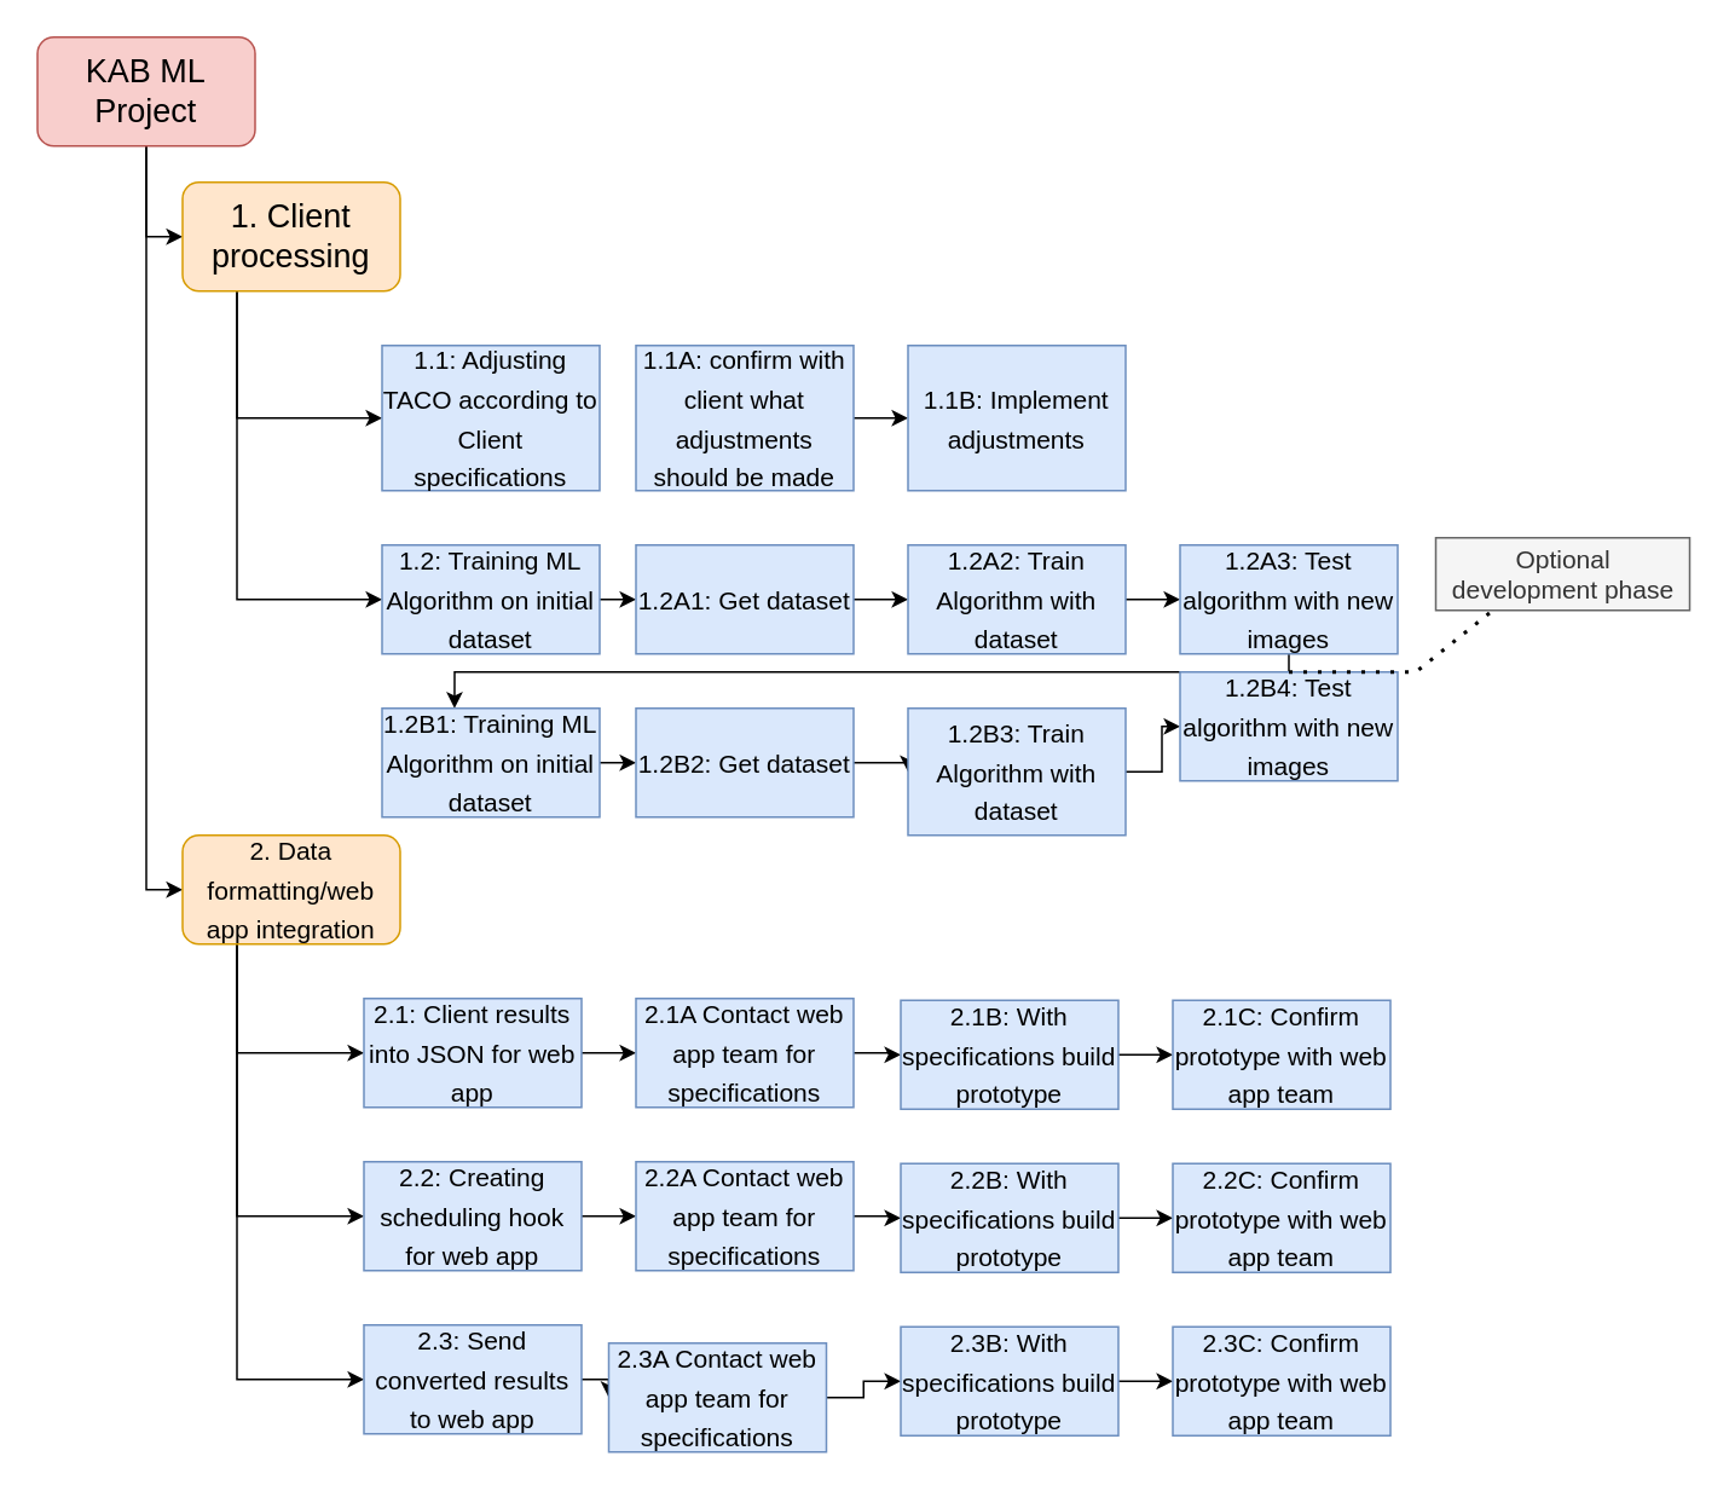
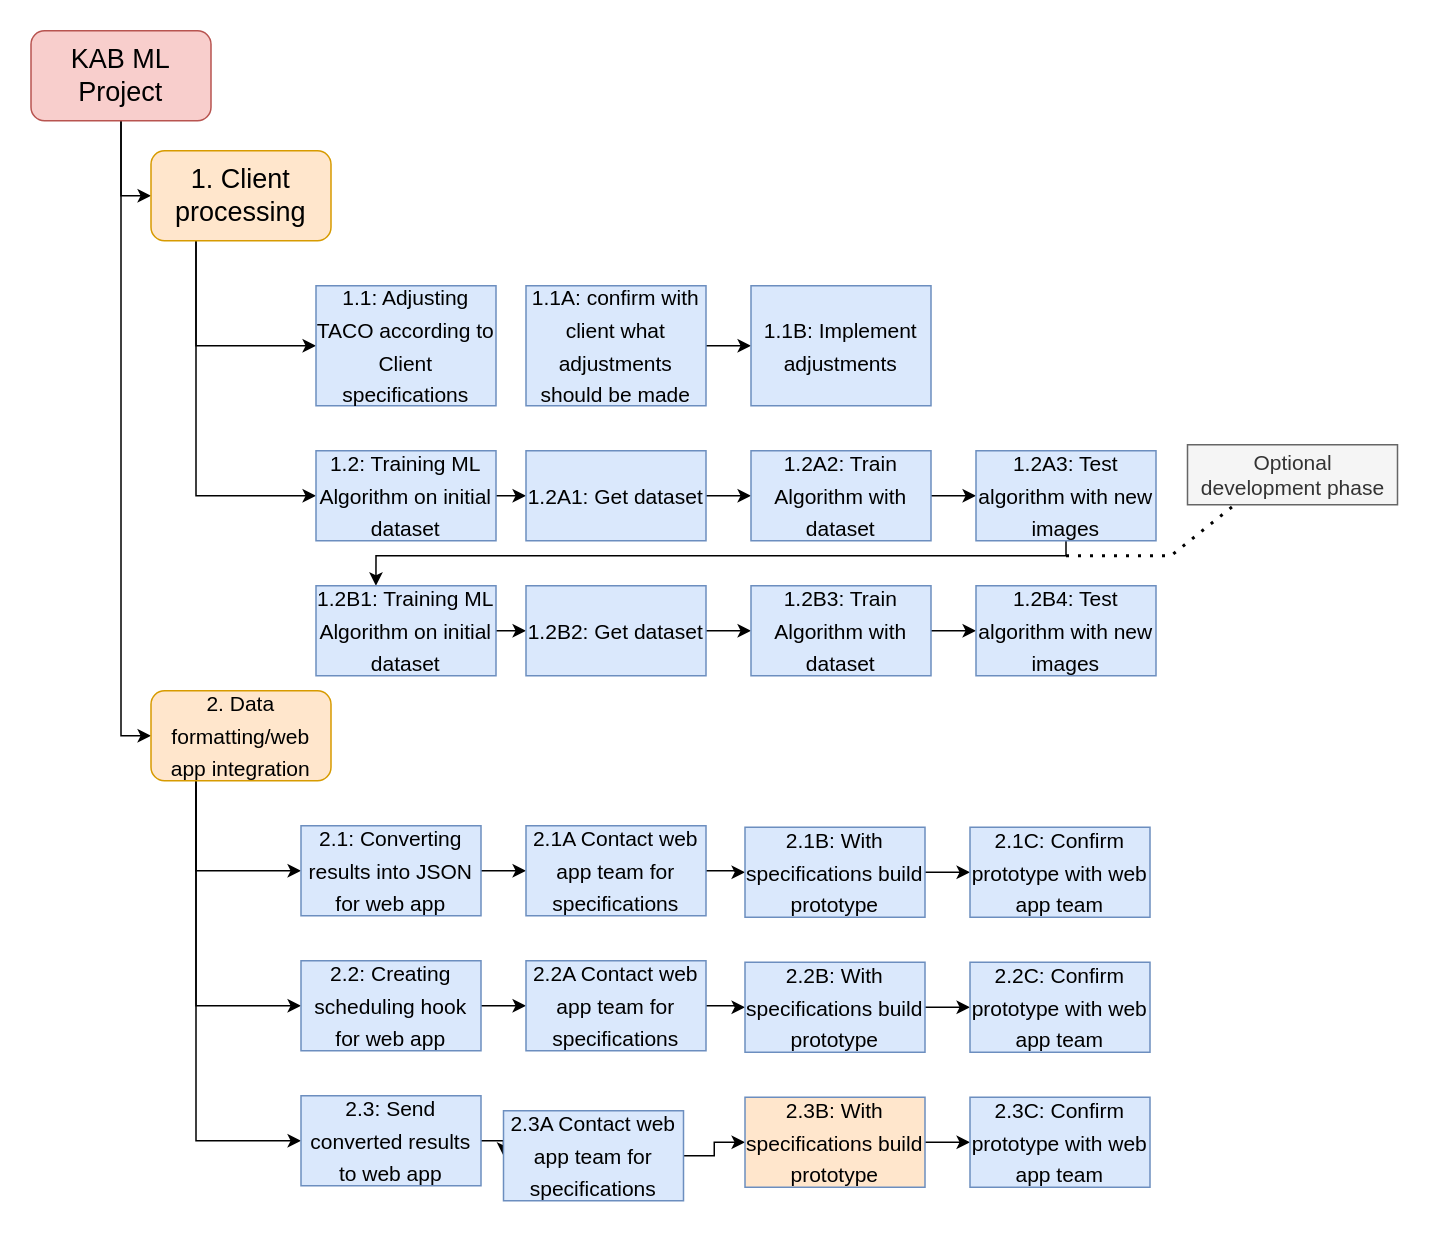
  <mxCell id="0" />
  <mxCell id="1" parent="0" />
  <mxCell id="2" style="edgeStyle=orthogonalEdgeStyle;rounded=0;orthogonalLoop=1;jettySize=auto;html=1;exitX=0.5;exitY=1;exitDx=0;exitDy=0;entryX=0;entryY=0.5;entryDx=0;entryDy=0;fontSize=14;" edge="1" parent="1" source="4" target="7"><mxGeometry relative="1" as="geometry" /></mxCell>
  <mxCell id="3" style="edgeStyle=orthogonalEdgeStyle;rounded=0;orthogonalLoop=1;jettySize=auto;html=1;exitX=0.5;exitY=1;exitDx=0;exitDy=0;entryX=0;entryY=0.5;entryDx=0;entryDy=0;fontSize=14;" edge="1" parent="1" source="4" target="11"><mxGeometry relative="1" as="geometry" /></mxCell>
  <mxCell id="4" value="KAB ML Project" style="rounded=1;whiteSpace=wrap;html=1;labelBackgroundColor=none;fontSize=18;fillColor=#f8cecc;strokeColor=#b85450;" parent="1" vertex="1"><mxGeometry x="20" y="20" width="120" height="60" as="geometry" /></mxCell>
  <mxCell id="5" style="edgeStyle=orthogonalEdgeStyle;rounded=0;orthogonalLoop=1;jettySize=auto;html=1;exitX=0.25;exitY=1;exitDx=0;exitDy=0;entryX=0;entryY=0.5;entryDx=0;entryDy=0;fontSize=14;" edge="1" parent="1" source="7" target="15"><mxGeometry relative="1" as="geometry" /></mxCell>
  <mxCell id="6" style="edgeStyle=orthogonalEdgeStyle;rounded=0;orthogonalLoop=1;jettySize=auto;html=1;exitX=0.25;exitY=1;exitDx=0;exitDy=0;entryX=0;entryY=0.5;entryDx=0;entryDy=0;fontSize=14;" edge="1" parent="1" source="7" target="18"><mxGeometry relative="1" as="geometry" /></mxCell>
  <mxCell id="7" value="1. Client processing" style="rounded=1;whiteSpace=wrap;html=1;labelBackgroundColor=none;fontSize=18;fillColor=#ffe6cc;strokeColor=#d79b00;" parent="1" vertex="1"><mxGeometry x="100" y="100" width="120" height="60" as="geometry" /></mxCell>
  <mxCell id="8" style="edgeStyle=orthogonalEdgeStyle;rounded=0;orthogonalLoop=1;jettySize=auto;html=1;exitX=0.25;exitY=1;exitDx=0;exitDy=0;entryX=0;entryY=0.5;entryDx=0;entryDy=0;fontSize=14;" edge="1" parent="1" source="11" target="13"><mxGeometry relative="1" as="geometry" /></mxCell>
  <mxCell id="9" style="edgeStyle=orthogonalEdgeStyle;rounded=0;orthogonalLoop=1;jettySize=auto;html=1;exitX=0.25;exitY=1;exitDx=0;exitDy=0;entryX=0;entryY=0.5;entryDx=0;entryDy=0;fontSize=14;" edge="1" parent="1" source="11" target="17"><mxGeometry relative="1" as="geometry" /></mxCell>
  <mxCell id="10" style="edgeStyle=orthogonalEdgeStyle;rounded=0;orthogonalLoop=1;jettySize=auto;html=1;exitX=0.25;exitY=1;exitDx=0;exitDy=0;entryX=0;entryY=0.5;entryDx=0;entryDy=0;fontSize=14;" edge="1" parent="1" source="11" target="38"><mxGeometry relative="1" as="geometry" /></mxCell>
  <mxCell id="11" value="&lt;font style=&quot;font-size: 14px&quot;&gt;2. Data formatting/web app integration&lt;/font&gt;" style="rounded=1;whiteSpace=wrap;html=1;labelBackgroundColor=none;fontSize=18;fillColor=#ffe6cc;strokeColor=#d79b00;" parent="1" vertex="1"><mxGeometry x="100" y="460" width="120" height="60" as="geometry" /></mxCell>
  <mxCell id="12" style="edgeStyle=orthogonalEdgeStyle;rounded=0;orthogonalLoop=1;jettySize=auto;html=1;exitX=1;exitY=0.5;exitDx=0;exitDy=0;entryX=0;entryY=0.5;entryDx=0;entryDy=0;fontSize=14;" edge="1" parent="1" source="13" target="45"><mxGeometry relative="1" as="geometry" /></mxCell>
- <mxCell id="13" value="&lt;font style=&quot;font-size: 14px&quot;&gt;2.1: Client results into JSON for web app&lt;/font&gt;" style="rounded=0;whiteSpace=wrap;html=1;labelBackgroundColor=none;fontSize=18;fillColor=#dae8fc;strokeColor=#6c8ebf;" parent="1" vertex="1"><mxGeometry x="200" y="550" width="120" height="60" as="geometry" /></mxCell>
+ <mxCell id="13" value="&lt;font style=&quot;font-size: 14px&quot;&gt;2.1: Converting results into JSON for web app&lt;/font&gt;" style="rounded=0;whiteSpace=wrap;html=1;labelBackgroundColor=none;fontSize=18;fillColor=#dae8fc;strokeColor=#6c8ebf;" parent="1" vertex="1"><mxGeometry x="200" y="550" width="120" height="60" as="geometry" /></mxCell>
  <mxCell id="14" style="edgeStyle=orthogonalEdgeStyle;rounded=0;orthogonalLoop=1;jettySize=auto;html=1;exitX=1;exitY=0.5;exitDx=0;exitDy=0;entryX=0;entryY=0.5;entryDx=0;entryDy=0;fontSize=14;" edge="1" parent="1" source="15" target="25"><mxGeometry relative="1" as="geometry" /></mxCell>
  <mxCell id="15" value="&lt;font style=&quot;font-size: 14px&quot;&gt;1.2: Training ML Algorithm on initial dataset&lt;/font&gt;" style="rounded=0;whiteSpace=wrap;html=1;labelBackgroundColor=none;fontSize=18;fillColor=#dae8fc;strokeColor=#6c8ebf;" parent="1" vertex="1"><mxGeometry x="210" y="300" width="120" height="60" as="geometry" /></mxCell>
  <mxCell id="16" style="edgeStyle=orthogonalEdgeStyle;rounded=0;orthogonalLoop=1;jettySize=auto;html=1;exitX=1;exitY=0.5;exitDx=0;exitDy=0;entryX=0;entryY=0.5;entryDx=0;entryDy=0;fontSize=14;" edge="1" parent="1" source="17" target="20"><mxGeometry relative="1" as="geometry" /></mxCell>
  <mxCell id="17" value="&lt;font style=&quot;font-size: 14px&quot;&gt;2.2: Creating scheduling hook for web app&lt;/font&gt;" style="rounded=0;whiteSpace=wrap;html=1;labelBackgroundColor=none;fontSize=18;fillColor=#dae8fc;strokeColor=#6c8ebf;" parent="1" vertex="1"><mxGeometry x="200" y="640" width="120" height="60" as="geometry" /></mxCell>
  <mxCell id="18" value="&lt;font style=&quot;font-size: 14px&quot;&gt;1.1: Adjusting TACO according to Client specifications&lt;/font&gt;" style="rounded=0;whiteSpace=wrap;html=1;labelBackgroundColor=none;fontSize=18;fillColor=#dae8fc;strokeColor=#6c8ebf;" parent="1" vertex="1"><mxGeometry x="210" y="190" width="120" height="80" as="geometry" /></mxCell>
  <mxCell id="19" style="edgeStyle=orthogonalEdgeStyle;rounded=0;orthogonalLoop=1;jettySize=auto;html=1;exitX=1;exitY=0.5;exitDx=0;exitDy=0;fontSize=14;" edge="1" parent="1" source="20" target="22"><mxGeometry relative="1" as="geometry" /></mxCell>
  <mxCell id="20" value="&lt;font style=&quot;font-size: 14px&quot;&gt;2.2A Contact web app team for specifications&lt;/font&gt;" style="rounded=0;whiteSpace=wrap;html=1;labelBackgroundColor=none;fontSize=18;fillColor=#dae8fc;strokeColor=#6c8ebf;" vertex="1" parent="1"><mxGeometry x="350" y="640" width="120" height="60" as="geometry" /></mxCell>
  <mxCell id="21" style="edgeStyle=orthogonalEdgeStyle;rounded=0;orthogonalLoop=1;jettySize=auto;html=1;exitX=1;exitY=0.5;exitDx=0;exitDy=0;fontSize=14;" edge="1" parent="1" source="22" target="23"><mxGeometry relative="1" as="geometry" /></mxCell>
  <mxCell id="22" value="&lt;font style=&quot;font-size: 14px&quot;&gt;2.2B: With specifications build prototype&lt;/font&gt;" style="rounded=0;whiteSpace=wrap;html=1;labelBackgroundColor=none;fontSize=18;fillColor=#dae8fc;strokeColor=#6c8ebf;" vertex="1" parent="1"><mxGeometry x="496" y="641" width="120" height="60" as="geometry" /></mxCell>
  <mxCell id="23" value="&lt;font style=&quot;font-size: 14px&quot;&gt;2.2C: Confirm prototype with web app team&lt;/font&gt;" style="rounded=0;whiteSpace=wrap;html=1;labelBackgroundColor=none;fontSize=18;fillColor=#dae8fc;strokeColor=#6c8ebf;" vertex="1" parent="1"><mxGeometry x="646" y="641" width="120" height="60" as="geometry" /></mxCell>
  <mxCell id="24" style="edgeStyle=orthogonalEdgeStyle;rounded=0;orthogonalLoop=1;jettySize=auto;html=1;exitX=1;exitY=0.5;exitDx=0;exitDy=0;entryX=0;entryY=0.5;entryDx=0;entryDy=0;fontSize=14;" edge="1" parent="1" source="25" target="27"><mxGeometry relative="1" as="geometry" /></mxCell>
  <mxCell id="25" value="&lt;span style=&quot;font-size: 14px&quot;&gt;1.2A1: Get dataset&lt;/span&gt;" style="rounded=0;whiteSpace=wrap;html=1;labelBackgroundColor=none;fontSize=18;fillColor=#dae8fc;strokeColor=#6c8ebf;" vertex="1" parent="1"><mxGeometry x="350" y="300" width="120" height="60" as="geometry" /></mxCell>
  <mxCell id="26" style="edgeStyle=orthogonalEdgeStyle;rounded=0;orthogonalLoop=1;jettySize=auto;html=1;exitX=1;exitY=0.5;exitDx=0;exitDy=0;fontSize=14;" edge="1" parent="1" source="27" target="29"><mxGeometry relative="1" as="geometry" /></mxCell>
  <mxCell id="27" value="&lt;font style=&quot;font-size: 14px&quot;&gt;1.2A2: Train Algorithm with dataset&lt;/font&gt;" style="rounded=0;whiteSpace=wrap;html=1;labelBackgroundColor=none;fontSize=18;fillColor=#dae8fc;strokeColor=#6c8ebf;" vertex="1" parent="1"><mxGeometry x="500" y="300" width="120" height="60" as="geometry" /></mxCell>
  <mxCell id="28" style="edgeStyle=orthogonalEdgeStyle;rounded=0;orthogonalLoop=1;jettySize=auto;html=1;exitX=0.5;exitY=1;exitDx=0;exitDy=0;entryX=0.333;entryY=0;entryDx=0;entryDy=0;entryPerimeter=0;fontSize=14;" edge="1" parent="1" source="29" target="31"><mxGeometry relative="1" as="geometry"><Array as="points"><mxPoint x="710" y="370" /><mxPoint x="250" y="370" /></Array></mxGeometry></mxCell>
  <mxCell id="29" value="&lt;font style=&quot;font-size: 14px&quot;&gt;1.2A3: Test algorithm with new images&lt;/font&gt;" style="rounded=0;whiteSpace=wrap;html=1;labelBackgroundColor=none;fontSize=18;fillColor=#dae8fc;strokeColor=#6c8ebf;" vertex="1" parent="1"><mxGeometry x="650" y="300" width="120" height="60" as="geometry" /></mxCell>
  <mxCell id="30" style="edgeStyle=orthogonalEdgeStyle;rounded=0;orthogonalLoop=1;jettySize=auto;html=1;exitX=1;exitY=0.5;exitDx=0;exitDy=0;entryX=0;entryY=0.5;entryDx=0;entryDy=0;fontSize=14;" edge="1" parent="1" source="31" target="33"><mxGeometry relative="1" as="geometry" /></mxCell>
  <mxCell id="31" value="&lt;font style=&quot;font-size: 14px&quot;&gt;1.2B1: Training ML Algorithm on initial dataset&lt;/font&gt;" style="rounded=0;whiteSpace=wrap;html=1;labelBackgroundColor=none;fontSize=18;fillColor=#dae8fc;strokeColor=#6c8ebf;" vertex="1" parent="1"><mxGeometry x="210" y="390" width="120" height="60" as="geometry" /></mxCell>
  <mxCell id="32" style="edgeStyle=orthogonalEdgeStyle;rounded=0;orthogonalLoop=1;jettySize=auto;html=1;exitX=1;exitY=0.5;exitDx=0;exitDy=0;entryX=0;entryY=0.5;entryDx=0;entryDy=0;fontSize=14;" edge="1" parent="1" source="33" target="35"><mxGeometry relative="1" as="geometry" /></mxCell>
  <mxCell id="33" value="&lt;span style=&quot;font-size: 14px&quot;&gt;1.2B2: Get dataset&lt;/span&gt;" style="rounded=0;whiteSpace=wrap;html=1;labelBackgroundColor=none;fontSize=18;fillColor=#dae8fc;strokeColor=#6c8ebf;" vertex="1" parent="1"><mxGeometry x="350" y="390" width="120" height="60" as="geometry" /></mxCell>
  <mxCell id="34" style="edgeStyle=orthogonalEdgeStyle;rounded=0;orthogonalLoop=1;jettySize=auto;html=1;exitX=1;exitY=0.5;exitDx=0;exitDy=0;fontSize=14;" edge="1" parent="1" source="35" target="36"><mxGeometry relative="1" as="geometry" /></mxCell>
- <mxCell id="35" value="&lt;font style=&quot;font-size: 14px&quot;&gt;1.2B3: Train Algorithm with dataset&lt;/font&gt;" style="rounded=0;whiteSpace=wrap;html=1;labelBackgroundColor=none;fontSize=18;fillColor=#dae8fc;strokeColor=#6c8ebf;" vertex="1" parent="1"><mxGeometry x="500" y="390" width="120" height="70" as="geometry" /></mxCell>
- <mxCell id="36" value="&lt;font style=&quot;font-size: 14px&quot;&gt;1.2B4: Test algorithm with new images&lt;/font&gt;" style="rounded=0;whiteSpace=wrap;html=1;labelBackgroundColor=none;fontSize=18;fillColor=#dae8fc;strokeColor=#6c8ebf;" vertex="1" parent="1"><mxGeometry x="650" y="370" width="120" height="60" as="geometry" /></mxCell>
+ <mxCell id="35" value="&lt;font style=&quot;font-size: 14px&quot;&gt;1.2B3: Train Algorithm with dataset&lt;/font&gt;" style="rounded=0;whiteSpace=wrap;html=1;labelBackgroundColor=none;fontSize=18;fillColor=#dae8fc;strokeColor=#6c8ebf;" vertex="1" parent="1"><mxGeometry x="500" y="390" width="120" height="60" as="geometry" /></mxCell>
+ <mxCell id="36" value="&lt;font style=&quot;font-size: 14px&quot;&gt;1.2B4: Test algorithm with new images&lt;/font&gt;" style="rounded=0;whiteSpace=wrap;html=1;labelBackgroundColor=none;fontSize=18;fillColor=#dae8fc;strokeColor=#6c8ebf;" vertex="1" parent="1"><mxGeometry x="650" y="390" width="120" height="60" as="geometry" /></mxCell>
  <mxCell id="37" style="edgeStyle=orthogonalEdgeStyle;rounded=0;orthogonalLoop=1;jettySize=auto;html=1;exitX=1;exitY=0.5;exitDx=0;exitDy=0;entryX=0;entryY=0.5;entryDx=0;entryDy=0;fontSize=14;" edge="1" parent="1" source="38" target="40"><mxGeometry relative="1" as="geometry" /></mxCell>
  <mxCell id="38" value="&lt;font style=&quot;font-size: 14px&quot;&gt;2.3: Send converted results to web app&lt;/font&gt;" style="rounded=0;whiteSpace=wrap;html=1;labelBackgroundColor=none;fontSize=18;fillColor=#dae8fc;strokeColor=#6c8ebf;" vertex="1" parent="1"><mxGeometry x="200" y="730" width="120" height="60" as="geometry" /></mxCell>
  <mxCell id="39" style="edgeStyle=orthogonalEdgeStyle;rounded=0;orthogonalLoop=1;jettySize=auto;html=1;exitX=1;exitY=0.5;exitDx=0;exitDy=0;fontSize=14;" edge="1" parent="1" source="40" target="42"><mxGeometry relative="1" as="geometry" /></mxCell>
  <mxCell id="40" value="&lt;font style=&quot;font-size: 14px&quot;&gt;2.3A Contact web app team for specifications&lt;/font&gt;" style="rounded=0;whiteSpace=wrap;html=1;labelBackgroundColor=none;fontSize=18;fillColor=#dae8fc;strokeColor=#6c8ebf;" vertex="1" parent="1"><mxGeometry x="335" y="740" width="120" height="60" as="geometry" /></mxCell>
  <mxCell id="41" style="edgeStyle=orthogonalEdgeStyle;rounded=0;orthogonalLoop=1;jettySize=auto;html=1;exitX=1;exitY=0.5;exitDx=0;exitDy=0;fontSize=14;" edge="1" parent="1" source="42" target="43"><mxGeometry relative="1" as="geometry" /></mxCell>
- <mxCell id="42" value="&lt;font style=&quot;font-size: 14px&quot;&gt;2.3B: With specifications build prototype&lt;/font&gt;" style="rounded=0;whiteSpace=wrap;html=1;labelBackgroundColor=none;fontSize=18;fillColor=#dae8fc;strokeColor=#6c8ebf;" vertex="1" parent="1"><mxGeometry x="496" y="731" width="120" height="60" as="geometry" /></mxCell>
+ <mxCell id="42" value="&lt;font style=&quot;font-size: 14px&quot;&gt;2.3B: With specifications build prototype&lt;/font&gt;" style="rounded=0;whiteSpace=wrap;html=1;labelBackgroundColor=none;fontSize=18;fillColor=#ffe6cc;strokeColor=#6c8ebf;" vertex="1" parent="1"><mxGeometry x="496" y="731" width="120" height="60" as="geometry" /></mxCell>
  <mxCell id="43" value="&lt;font style=&quot;font-size: 14px&quot;&gt;2.3C: Confirm prototype with web app team&lt;/font&gt;" style="rounded=0;whiteSpace=wrap;html=1;labelBackgroundColor=none;fontSize=18;fillColor=#dae8fc;strokeColor=#6c8ebf;" vertex="1" parent="1"><mxGeometry x="646" y="731" width="120" height="60" as="geometry" /></mxCell>
  <mxCell id="44" style="edgeStyle=orthogonalEdgeStyle;rounded=0;orthogonalLoop=1;jettySize=auto;html=1;exitX=1;exitY=0.5;exitDx=0;exitDy=0;fontSize=14;" edge="1" parent="1" source="45" target="47"><mxGeometry relative="1" as="geometry" /></mxCell>
  <mxCell id="45" value="&lt;font style=&quot;font-size: 14px&quot;&gt;2.1A Contact web app team for specifications&lt;/font&gt;" style="rounded=0;whiteSpace=wrap;html=1;labelBackgroundColor=none;fontSize=18;fillColor=#dae8fc;strokeColor=#6c8ebf;" vertex="1" parent="1"><mxGeometry x="350" y="550" width="120" height="60" as="geometry" /></mxCell>
  <mxCell id="46" style="edgeStyle=orthogonalEdgeStyle;rounded=0;orthogonalLoop=1;jettySize=auto;html=1;exitX=1;exitY=0.5;exitDx=0;exitDy=0;fontSize=14;" edge="1" parent="1" source="47" target="48"><mxGeometry relative="1" as="geometry" /></mxCell>
  <mxCell id="47" value="&lt;font style=&quot;font-size: 14px&quot;&gt;2.1B: With specifications build prototype&lt;/font&gt;" style="rounded=0;whiteSpace=wrap;html=1;labelBackgroundColor=none;fontSize=18;fillColor=#dae8fc;strokeColor=#6c8ebf;" vertex="1" parent="1"><mxGeometry x="496" y="551" width="120" height="60" as="geometry" /></mxCell>
  <mxCell id="48" value="&lt;font style=&quot;font-size: 14px&quot;&gt;2.1C: Confirm prototype with web app team&lt;/font&gt;" style="rounded=0;whiteSpace=wrap;html=1;labelBackgroundColor=none;fontSize=18;fillColor=#dae8fc;strokeColor=#6c8ebf;" vertex="1" parent="1"><mxGeometry x="646" y="551" width="120" height="60" as="geometry" /></mxCell>
  <mxCell id="49" value="" style="endArrow=none;dashed=1;html=1;dashPattern=1 3;strokeWidth=2;rounded=0;fontSize=14;" edge="1" parent="1"><mxGeometry width="50" height="50" relative="1" as="geometry"><mxPoint x="710" y="370" as="sourcePoint" /><mxPoint x="830" y="330" as="targetPoint" /><Array as="points"><mxPoint x="780" y="370" /></Array></mxGeometry></mxCell>
  <mxCell id="50" value="Optional &lt;br&gt;development phase" style="text;html=1;align=center;verticalAlign=middle;resizable=0;points=[];autosize=1;strokeColor=#666666;fillColor=#f5f5f5;fontSize=14;fontColor=#333333;" vertex="1" parent="1"><mxGeometry x="791" y="296" width="140" height="40" as="geometry" /></mxCell>
  <mxCell id="51" style="edgeStyle=orthogonalEdgeStyle;rounded=0;orthogonalLoop=1;jettySize=auto;html=1;exitX=1;exitY=0.5;exitDx=0;exitDy=0;entryX=0;entryY=0.5;entryDx=0;entryDy=0;fontSize=14;" edge="1" parent="1" source="52" target="53"><mxGeometry relative="1" as="geometry" /></mxCell>
  <mxCell id="52" value="&lt;span style=&quot;font-size: 14px&quot;&gt;1.1A: confirm with client what adjustments should be made&lt;/span&gt;" style="rounded=0;whiteSpace=wrap;html=1;labelBackgroundColor=none;fontSize=18;fillColor=#dae8fc;strokeColor=#6c8ebf;" vertex="1" parent="1"><mxGeometry x="350" y="190" width="120" height="80" as="geometry" /></mxCell>
  <mxCell id="53" value="&lt;font style=&quot;font-size: 14px&quot;&gt;1.1B: Implement adjustments&lt;/font&gt;" style="rounded=0;whiteSpace=wrap;html=1;labelBackgroundColor=none;fontSize=18;fillColor=#dae8fc;strokeColor=#6c8ebf;" vertex="1" parent="1"><mxGeometry x="500" y="190" width="120" height="80" as="geometry" /></mxCell>
